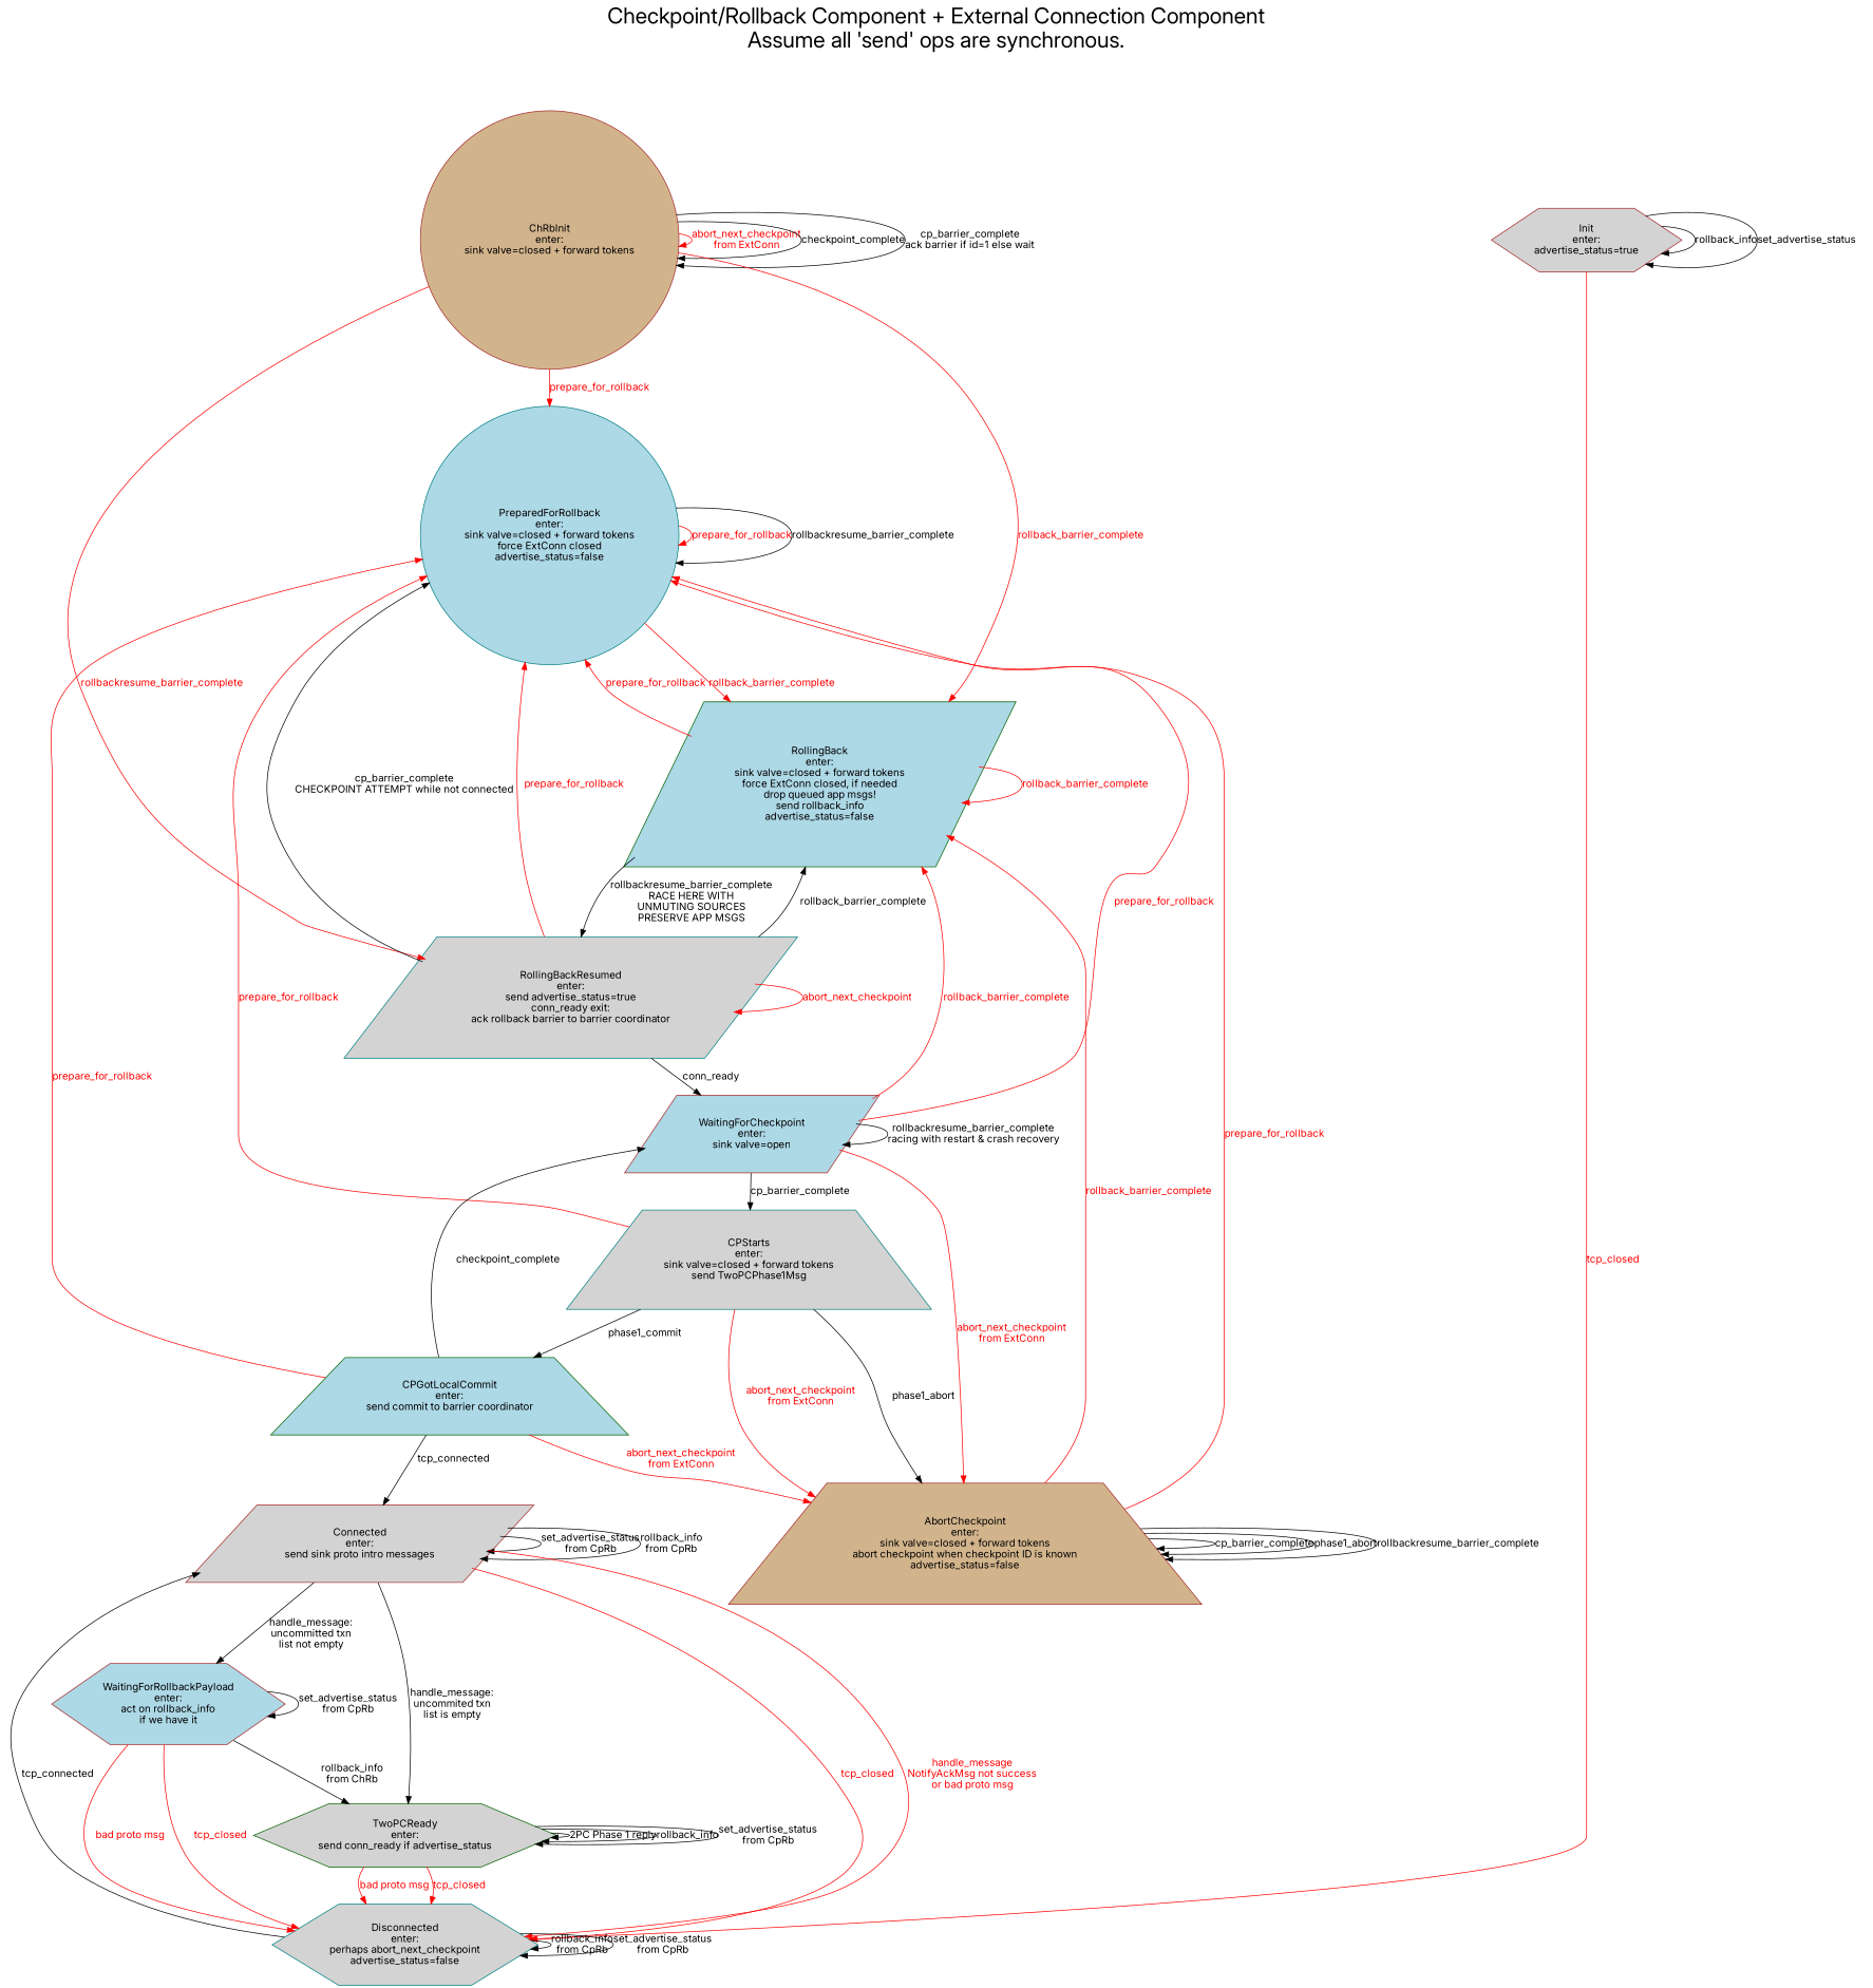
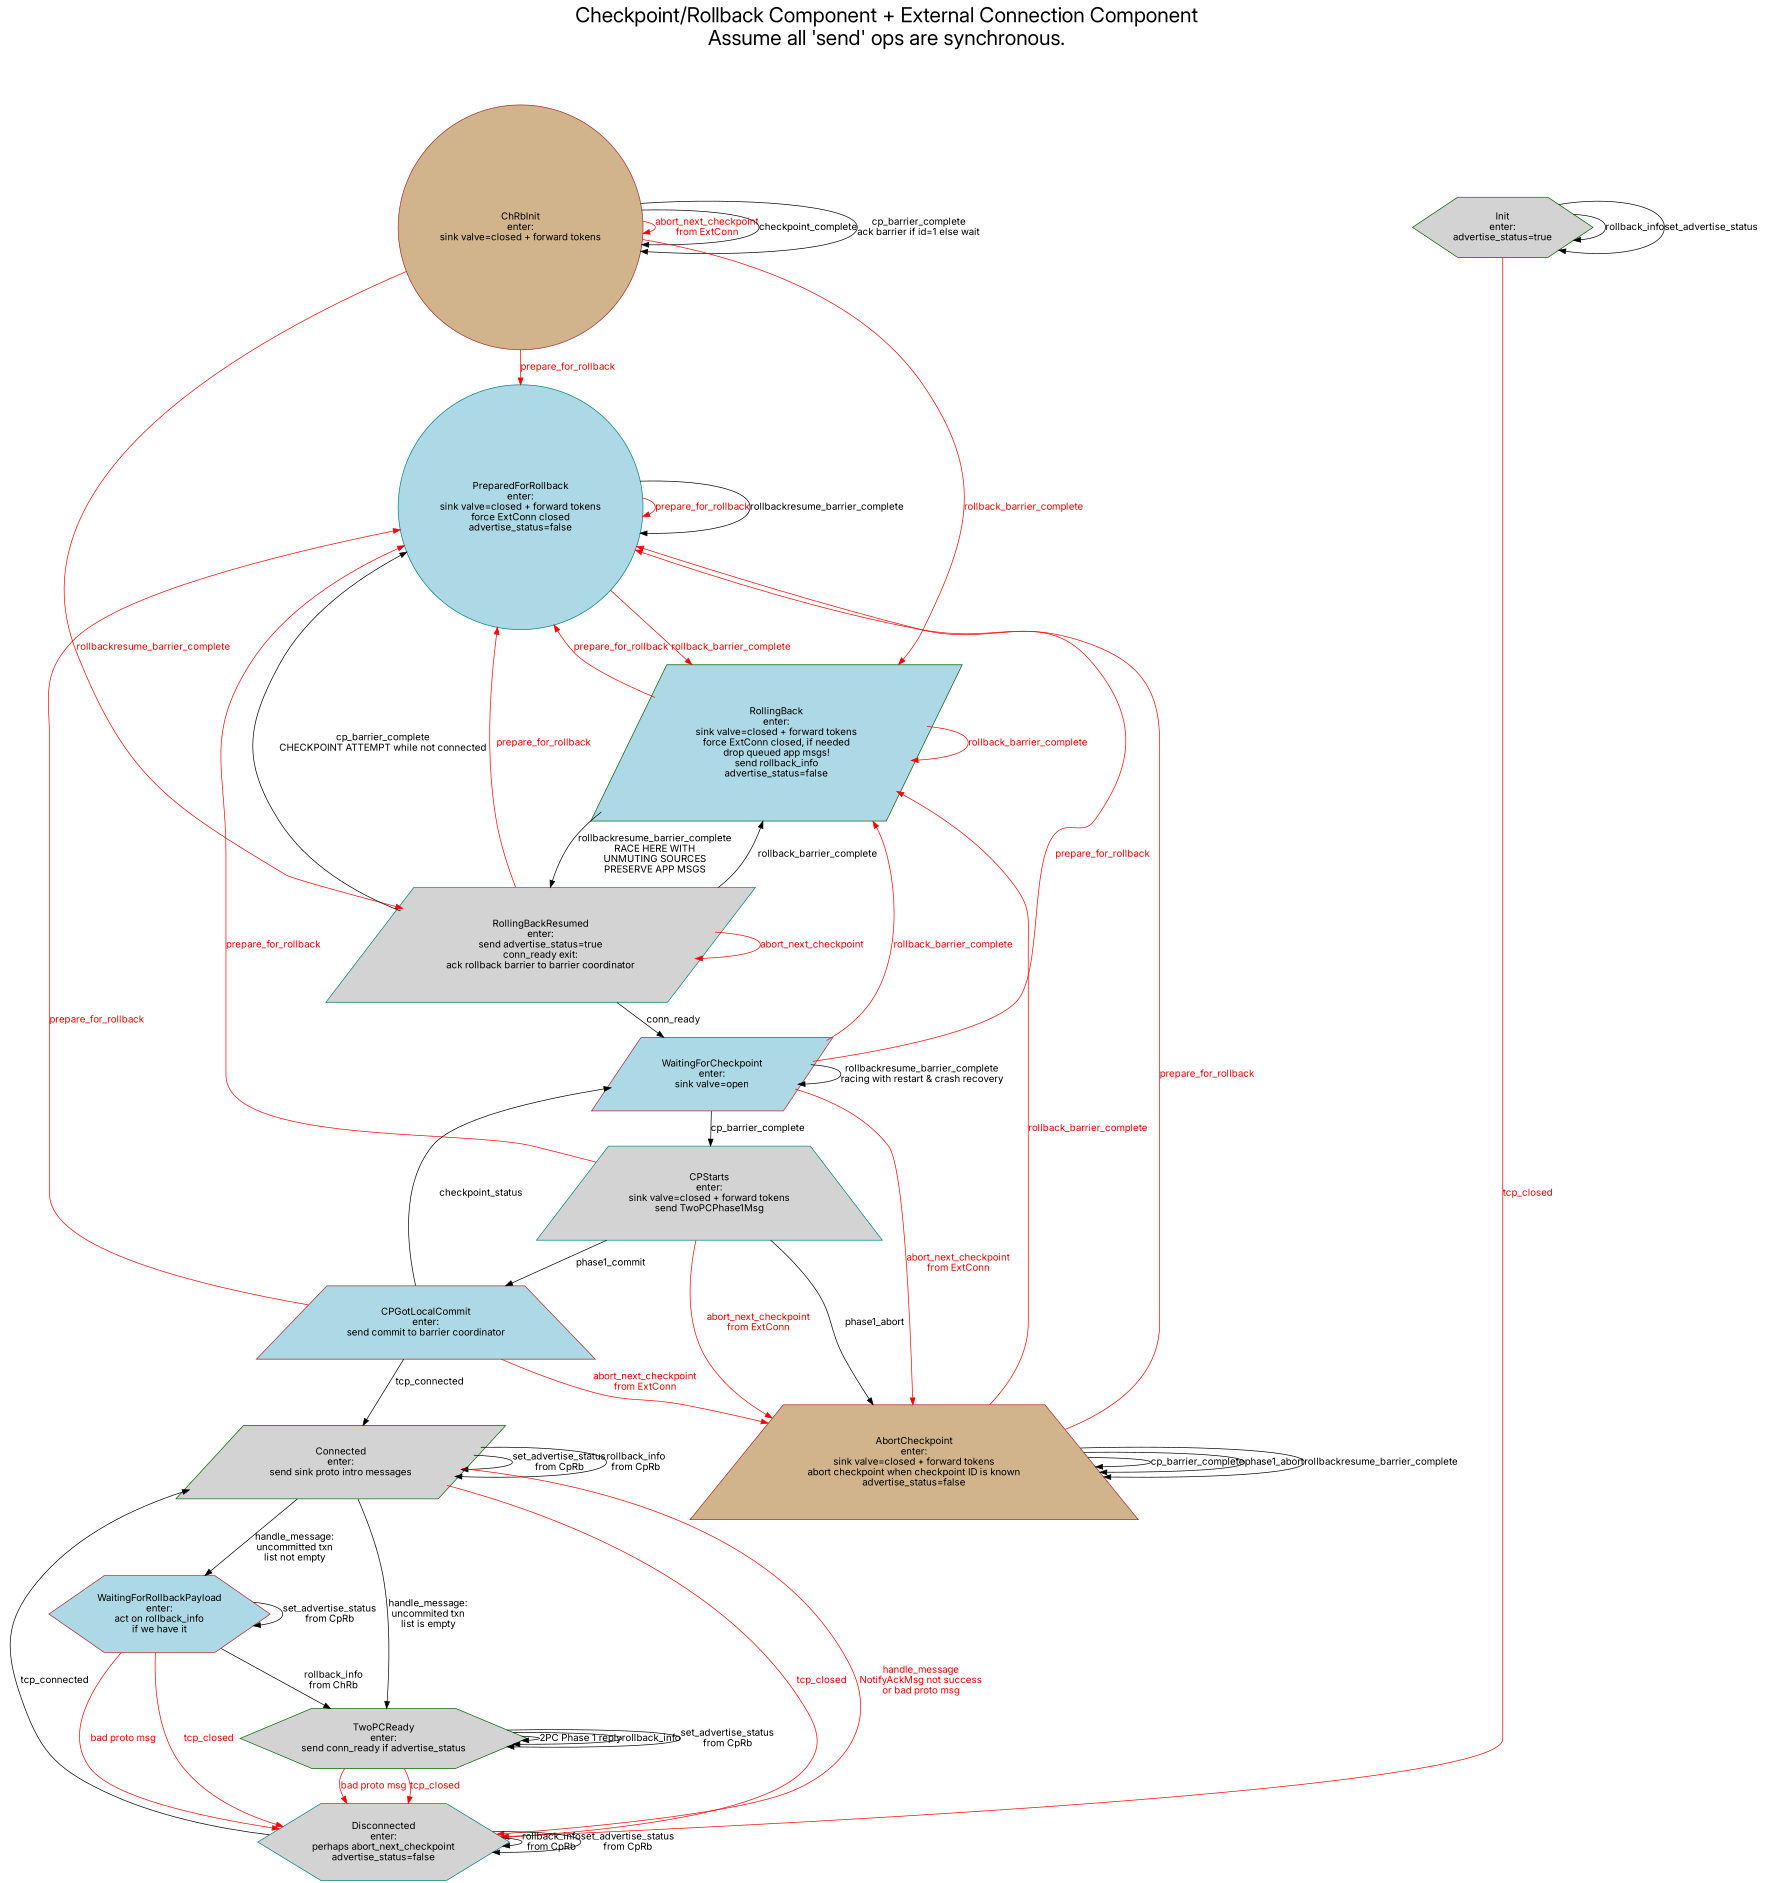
  digraph {
    fontname=Inter
    fontsize=30
    label="Checkpoint/Rollback Component + External Connection Component\nAssume all 'send' ops are synchronous."
    labelloc=t
    node [color=brown fillcolor=lightgrey fontname=Inter shape=hexagon style=filled]
    edge [fontname=Inter]
    n1 [fillcolor=tan label="ChRbInit\nenter:\nsink valve=closed + forward tokens" shape=circle]
-   n2 [label="Init\nenter:\nadvertise_status=true"]
+   n2 [color=darkgreen label="Init\nenter:\nadvertise_status=true"]
    n3 [fillcolor=lightblue label="WaitingForCheckpoint\nenter:\nsink valve=open" shape=parallelogram]
    n4 [fillcolor=tan label="AbortCheckpoint\nenter:\nsink valve=closed + forward tokens\nabort checkpoint when checkpoint ID is known\nadvertise_status=false" shape=trapezium]
    n5 [color=teal label="CPStarts\nenter:\nsink valve=closed + forward tokens\nsend TwoPCPhase1Msg" shape=trapezium]
-   n6 [color=darkgreen fillcolor=lightblue label="CPGotLocalCommit\nenter:\nsend commit to barrier coordinator" shape=trapezium]
+   n6 [fillcolor=lightblue label="CPGotLocalCommit\nenter:\nsend commit to barrier coordinator" shape=trapezium]
    n7 [color=teal fillcolor=lightblue label="PreparedForRollback\nenter:\nsink valve=closed + forward tokens\nforce ExtConn closed\nadvertise_status=false" shape=circle]
    n8 [color=darkgreen fillcolor=lightblue label="RollingBack\nenter:\nsink valve=closed + forward tokens\nforce ExtConn closed, if needed\ndrop queued app msgs!\nsend rollback_info\nadvertise_status=false" shape=parallelogram]
    n9 [color=teal label="RollingBackResumed\nenter:\nsend advertise_status=true\nconn_ready exit:\nack rollback barrier to barrier coordinator" shape=parallelogram]
-   n10 [label="Connected\nenter:\nsend sink proto intro messages" shape=parallelogram]
+   n10 [color=darkgreen label="Connected\nenter:\nsend sink proto intro messages" shape=parallelogram]
    n11 [color=teal label="Disconnected\nenter:\nperhaps abort_next_checkpoint\nadvertise_status=false"]
    n12 [fillcolor=lightblue label="WaitingForRollbackPayload\nenter:\nact on rollback_info\nif we have it"]
    n13 [color=darkgreen label="TwoPCReady\nenter:\nsend conn_ready if advertise_status"]
    subgraph sub_1 {
      rank=same
      n1
      n2
    }
    subgraph sub_2 {
      fontsize=20
      label="SUB Checkpoint/Rollback Component"
      subgraph sub_3 {
        fontsize=20
        label="SUB Checkpoint/Rollback Component"
        n1
      }
      subgraph sub_4 {
        fontsize=20
        label="SUB Checkpoint/Rollback Component"
        n3
        n4
      }
      subgraph sub_5 {
        fontsize=20
        label="SUB Checkpoint/Rollback Component"
        n3
        n4
        n5
        n6
      }
      subgraph sub_6 {
        fontsize=20
        label="SUB Checkpoint/Rollback Component"
        n7
        n8
        n9
      }
    }
    subgraph sub_7 {
      label="External Connection Component"
      n2
      n10
      n11
      n12
      n13
    }
    n1 -> n1 [color=red fontcolor=red label="abort_next_checkpoint\nfrom ExtConn"]
    n1 -> n1 [label=checkpoint_complete]
    n1 -> n1 [label="cp_barrier_complete\nack barrier if id=1 else wait"]
    n1 -> n7 [color=red fontcolor=red label=prepare_for_rollback]
    n1 -> n8 [color=red fontcolor=red label=rollback_barrier_complete]
    n1 -> n9 [color=red fontcolor=red label=rollbackresume_barrier_complete]
    n2 -> n2 [label=rollback_info]
    n2 -> n2 [label=set_advertise_status]
    n2 -> n11 [color=red fontcolor=red label=tcp_closed]
    n3 -> n3 [label="rollbackresume_barrier_complete\nracing with restart & crash recovery"]
    n3 -> n4 [color=red fontcolor=red label="abort_next_checkpoint\nfrom ExtConn"]
    n3 -> n5 [label=cp_barrier_complete]
    n3 -> n7 [color=red fontcolor=red label=prepare_for_rollback]
    n3 -> n8 [color=red fontcolor=red label=rollback_barrier_complete]
    n4 -> n4 [label=cp_barrier_complete]
    n4 -> n4 [label=phase1_abort]
    n4 -> n4 [label=rollbackresume_barrier_complete]
    n4 -> n7 [color=red fontcolor=red label=prepare_for_rollback]
    n4 -> n8 [color=red fontcolor=red label=rollback_barrier_complete]
    n5 -> n4 [label=phase1_abort]
    n5 -> n4 [color=red fontcolor=red label="abort_next_checkpoint\nfrom ExtConn"]
    n5 -> n6 [label=phase1_commit]
    n5 -> n7 [color=red fontcolor=red label=prepare_for_rollback]
-   n6 -> n3 [label=checkpoint_complete]
+   n6 -> n3 [label=checkpoint_status]
    n6 -> n4 [color=red fontcolor=red label="abort_next_checkpoint\nfrom ExtConn"]
    n6 -> n7 [color=red fontcolor=red label=prepare_for_rollback]
    n6 -> n10 [label=tcp_connected]
    n7 -> n7 [color=red fontcolor=red label=prepare_for_rollback]
    n7 -> n7 [label=rollbackresume_barrier_complete]
    n7 -> n8 [color=red fontcolor=red label=rollback_barrier_complete]
    n8 -> n7 [color=red fontcolor=red label=prepare_for_rollback]
    n8 -> n8 [color=red fontcolor=red label=rollback_barrier_complete]
    n8 -> n9 [label="rollbackresume_barrier_complete\nRACE HERE WITH\nUNMUTING SOURCES\nPRESERVE APP MSGS"]
    n9 -> n3 [label=conn_ready]
    n9 -> n7 [color=red fontcolor=red label=prepare_for_rollback]
    n9 -> n7 [label="cp_barrier_complete\nCHECKPOINT ATTEMPT while not connected"]
    n9 -> n8 [label=rollback_barrier_complete]
    n9 -> n9 [color=red fontcolor=red label=abort_next_checkpoint]
    n10 -> n10 [label="set_advertise_status\nfrom CpRb"]
    n10 -> n10 [label="rollback_info\nfrom CpRb"]
    n10 -> n11 [color=red fontcolor=red label=tcp_closed]
    n10 -> n11 [color=red fontcolor=red label="handle_message\nNotifyAckMsg not success\nor bad proto msg"]
    n10 -> n12 [label="handle_message:\nuncommitted txn\nlist not empty"]
    n10 -> n13 [label="handle_message:\nuncommited txn\nlist is empty"]
    n11 -> n10 [label=tcp_connected]
    n11 -> n11 [label="rollback_info\nfrom CpRb"]
    n11 -> n11 [label="set_advertise_status\nfrom CpRb"]
    n12 -> n11 [color=red fontcolor=red label=tcp_closed]
    n12 -> n11 [color=red fontcolor=red label="bad proto msg"]
    n12 -> n12 [label="set_advertise_status\nfrom CpRb"]
    n12 -> n13 [label="rollback_info\nfrom ChRb"]
    n13 -> n11 [color=red fontcolor=red label=tcp_closed]
    n13 -> n11 [color=red fontcolor=red label="bad proto msg"]
    n13 -> n13 [label="2PC Phase 1 reply"]
    n13 -> n13 [label=rollback_info]
    n13 -> n13 [label="set_advertise_status\nfrom CpRb"]
  }
